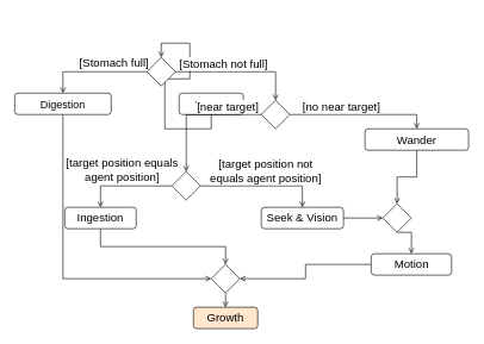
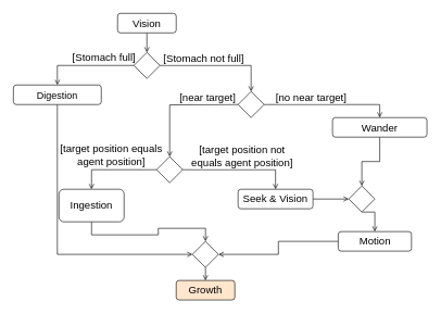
  <mxCell id="0" />
  <mxCell id="1" parent="0" />
  <mxCell id="2" style="edgeStyle=orthogonalEdgeStyle;rounded=0;orthogonalLoop=1;jettySize=auto;html=1;exitX=0.5;exitY=1;exitDx=0;exitDy=0;entryX=0.5;entryY=0;entryDx=0;entryDy=0;fontSize=16;endArrow=open;endFill=0;" edge="1" parent="1" source="3" target="8"><mxGeometry relative="1" as="geometry" /></mxCell>
- <mxCell id="3" value="&lt;font style=&quot;font-size: 16px;&quot;&gt;Vision&lt;/font&gt;" style="rounded=1;whiteSpace=wrap;html=1;verticalAlign=middle;" vertex="1" parent="1"><mxGeometry x="250" y="130" width="90" height="30" as="geometry" /></mxCell>
+ <mxCell id="3" value="&lt;font style=&quot;font-size: 16px;&quot;&gt;Vision&lt;/font&gt;" style="rounded=1;whiteSpace=wrap;html=1;verticalAlign=middle;" vertex="1" parent="1"><mxGeometry x="180" y="20" width="90" height="30" as="geometry" /></mxCell>
  <mxCell id="4" style="edgeStyle=orthogonalEdgeStyle;rounded=0;orthogonalLoop=1;jettySize=auto;html=1;exitX=0;exitY=0.5;exitDx=0;exitDy=0;entryX=0.5;entryY=0;entryDx=0;entryDy=0;fontSize=16;endArrow=open;endFill=0;" edge="1" parent="1" source="8" target="10"><mxGeometry relative="1" as="geometry" /></mxCell>
  <mxCell id="5" value="[Stomach full]" style="edgeLabel;html=1;align=center;verticalAlign=middle;resizable=0;points=[];fontSize=16;" vertex="1" connectable="0" parent="4"><mxGeometry x="-0.418" y="4" relative="1" as="geometry"><mxPoint x="-4" y="-17" as="offset" /></mxGeometry></mxCell>
  <mxCell id="6" style="edgeStyle=orthogonalEdgeStyle;rounded=0;orthogonalLoop=1;jettySize=auto;html=1;exitX=1;exitY=0.5;exitDx=0;exitDy=0;entryX=0.5;entryY=0;entryDx=0;entryDy=0;fontSize=15;endArrow=open;endFill=0;" edge="1" parent="1" source="8" target="17"><mxGeometry relative="1" as="geometry"><mxPoint x="285" y="140" as="targetPoint" /></mxGeometry></mxCell>
  <mxCell id="7" value="[Stomach not full]" style="edgeLabel;html=1;align=center;verticalAlign=middle;resizable=0;points=[];fontSize=16;" vertex="1" connectable="0" parent="6"><mxGeometry x="0.153" y="3" relative="1" as="geometry"><mxPoint x="-38" y="-9" as="offset" /></mxGeometry></mxCell>
  <mxCell id="8" value="" style="rhombus;whiteSpace=wrap;html=1;" vertex="1" parent="1"><mxGeometry x="205" y="80" width="40" height="40" as="geometry" /></mxCell>
  <mxCell id="9" style="edgeStyle=orthogonalEdgeStyle;rounded=0;orthogonalLoop=1;jettySize=auto;html=1;exitX=0.5;exitY=1;exitDx=0;exitDy=0;entryX=0;entryY=0.5;entryDx=0;entryDy=0;fontSize=16;endArrow=open;endFill=0;" edge="1" parent="1" source="10" target="29"><mxGeometry relative="1" as="geometry" /></mxCell>
  <mxCell id="10" value="&lt;font style=&quot;font-size: 15px;&quot;&gt;Digestion&lt;/font&gt;" style="rounded=1;whiteSpace=wrap;html=1;verticalAlign=middle;" vertex="1" parent="1"><mxGeometry x="20" y="130" width="135" height="30" as="geometry" /></mxCell>
  <mxCell id="11" style="edgeStyle=orthogonalEdgeStyle;rounded=0;orthogonalLoop=1;jettySize=auto;html=1;exitX=0.5;exitY=1;exitDx=0;exitDy=0;entryX=0.5;entryY=0;entryDx=0;entryDy=0;fontSize=16;endArrow=open;endFill=0;" edge="1" parent="1" source="12" target="31"><mxGeometry relative="1" as="geometry" /></mxCell>
  <mxCell id="12" value="&lt;font style=&quot;font-size: 16px;&quot;&gt;Wander&lt;/font&gt;" style="rounded=1;whiteSpace=wrap;html=1;verticalAlign=middle;" vertex="1" parent="1"><mxGeometry x="510" y="180" width="145" height="30" as="geometry" /></mxCell>
  <mxCell id="13" style="edgeStyle=orthogonalEdgeStyle;rounded=0;orthogonalLoop=1;jettySize=auto;html=1;exitX=1;exitY=0.5;exitDx=0;exitDy=0;entryX=0.5;entryY=0;entryDx=0;entryDy=0;fontSize=16;endArrow=open;endFill=0;" edge="1" parent="1" source="17" target="12"><mxGeometry relative="1" as="geometry" /></mxCell>
  <mxCell id="14" value="[no near target]" style="edgeLabel;html=1;align=center;verticalAlign=middle;resizable=0;points=[];fontSize=16;" vertex="1" connectable="0" parent="13"><mxGeometry x="-0.496" relative="1" as="geometry"><mxPoint x="21" y="-12" as="offset" /></mxGeometry></mxCell>
  <mxCell id="15" style="edgeStyle=orthogonalEdgeStyle;rounded=0;orthogonalLoop=1;jettySize=auto;html=1;exitX=0;exitY=0.5;exitDx=0;exitDy=0;entryX=0.5;entryY=0;entryDx=0;entryDy=0;fontSize=16;endArrow=open;endFill=0;" edge="1" parent="1" target="22"><mxGeometry relative="1" as="geometry"><mxPoint x="365" y="160" as="sourcePoint" /><mxPoint x="265" y="180" as="targetPoint" /></mxGeometry></mxCell>
  <mxCell id="16" value="[near target]" style="edgeLabel;html=1;align=center;verticalAlign=middle;resizable=0;points=[];fontSize=16;" vertex="1" connectable="0" parent="15"><mxGeometry y="-1" relative="1" as="geometry"><mxPoint x="45" y="-11" as="offset" /></mxGeometry></mxCell>
  <mxCell id="17" value="" style="rhombus;whiteSpace=wrap;html=1;" vertex="1" parent="1"><mxGeometry x="365" y="140" width="40" height="40" as="geometry" /></mxCell>
  <mxCell id="18" style="edgeStyle=orthogonalEdgeStyle;rounded=0;orthogonalLoop=1;jettySize=auto;html=1;exitX=1;exitY=0.5;exitDx=0;exitDy=0;entryX=0.5;entryY=0;entryDx=0;entryDy=0;fontSize=16;endArrow=open;endFill=0;" edge="1" parent="1" source="22" target="24"><mxGeometry relative="1" as="geometry" /></mxCell>
  <mxCell id="19" value="&lt;div&gt;[target position not&lt;br&gt;&lt;/div&gt;&lt;div&gt;equals agent position]&lt;/div&gt;" style="edgeLabel;html=1;align=center;verticalAlign=middle;resizable=0;points=[];fontSize=16;" vertex="1" connectable="0" parent="18"><mxGeometry x="-0.498" relative="1" as="geometry"><mxPoint x="47" y="-22" as="offset" /></mxGeometry></mxCell>
  <mxCell id="20" style="edgeStyle=orthogonalEdgeStyle;rounded=0;orthogonalLoop=1;jettySize=auto;html=1;exitX=0;exitY=0.5;exitDx=0;exitDy=0;entryX=0.5;entryY=0;entryDx=0;entryDy=0;fontSize=16;endArrow=open;endFill=0;" edge="1" parent="1" source="22" target="26"><mxGeometry relative="1" as="geometry" /></mxCell>
  <mxCell id="21" value="&lt;div&gt;[target position equals&lt;br&gt;&lt;/div&gt;&lt;div&gt;agent position]&lt;/div&gt;" style="edgeLabel;html=1;align=center;verticalAlign=middle;resizable=0;points=[];fontSize=16;" vertex="1" connectable="0" parent="20"><mxGeometry x="-0.069" relative="1" as="geometry"><mxPoint x="-10" y="-24" as="offset" /></mxGeometry></mxCell>
  <mxCell id="22" value="" style="rhombus;whiteSpace=wrap;html=1;" vertex="1" parent="1"><mxGeometry x="240" y="240" width="40" height="40" as="geometry" /></mxCell>
  <mxCell id="23" style="edgeStyle=orthogonalEdgeStyle;rounded=0;orthogonalLoop=1;jettySize=auto;html=1;exitX=1;exitY=0.5;exitDx=0;exitDy=0;entryX=0;entryY=0.5;entryDx=0;entryDy=0;fontSize=16;endArrow=open;endFill=0;" edge="1" parent="1" source="24" target="31"><mxGeometry relative="1" as="geometry" /></mxCell>
  <mxCell id="24" value="&lt;font style=&quot;font-size: 16px;&quot;&gt;Seek &amp;amp; Vision&lt;/font&gt;" style="rounded=1;whiteSpace=wrap;html=1;verticalAlign=middle;" vertex="1" parent="1"><mxGeometry x="365" y="290" width="115" height="30" as="geometry" /></mxCell>
  <mxCell id="25" style="edgeStyle=orthogonalEdgeStyle;rounded=0;orthogonalLoop=1;jettySize=auto;html=1;exitX=0.5;exitY=1;exitDx=0;exitDy=0;entryX=0.5;entryY=0;entryDx=0;entryDy=0;fontSize=16;endArrow=open;endFill=0;" edge="1" parent="1" source="26" target="29"><mxGeometry relative="1" as="geometry" /></mxCell>
- <mxCell id="26" value="&lt;font style=&quot;font-size: 16px;&quot;&gt;Ingestion&lt;/font&gt;" style="rounded=1;whiteSpace=wrap;html=1;verticalAlign=middle;" vertex="1" parent="1"><mxGeometry x="90" y="290" width="100" height="30" as="geometry" /></mxCell>
+ <mxCell id="26" value="&lt;font style=&quot;font-size: 16px;&quot;&gt;Ingestion&lt;/font&gt;" style="rounded=1;whiteSpace=wrap;html=1;verticalAlign=middle;" vertex="1" parent="1"><mxGeometry x="90" y="290" width="100" height="50" as="geometry" /></mxCell>
  <mxCell id="27" value="&lt;font style=&quot;font-size: 16px;&quot;&gt;Growth&lt;/font&gt;" style="rounded=1;whiteSpace=wrap;html=1;verticalAlign=middle;fillColor=#ffe6cc;" vertex="1" parent="1"><mxGeometry x="270" y="430" width="90" height="30" as="geometry" /></mxCell>
  <mxCell id="28" style="edgeStyle=orthogonalEdgeStyle;rounded=0;orthogonalLoop=1;jettySize=auto;html=1;exitX=0.5;exitY=1;exitDx=0;exitDy=0;entryX=0.5;entryY=0;entryDx=0;entryDy=0;fontSize=16;endArrow=open;endFill=0;" edge="1" parent="1" source="29" target="27"><mxGeometry relative="1" as="geometry" /></mxCell>
  <mxCell id="29" value="" style="rhombus;whiteSpace=wrap;html=1;" vertex="1" parent="1"><mxGeometry x="295" y="370" width="40" height="40" as="geometry" /></mxCell>
  <mxCell id="30" style="edgeStyle=orthogonalEdgeStyle;rounded=0;orthogonalLoop=1;jettySize=auto;html=1;exitX=0.5;exitY=1;exitDx=0;exitDy=0;fontSize=16;endArrow=open;endFill=0;entryX=0.5;entryY=0;entryDx=0;entryDy=0;" edge="1" parent="1" source="31" target="33"><mxGeometry relative="1" as="geometry"><mxPoint x="525" y="390" as="targetPoint" /></mxGeometry></mxCell>
  <mxCell id="31" value="" style="rhombus;whiteSpace=wrap;html=1;" vertex="1" parent="1"><mxGeometry x="535" y="285" width="40" height="40" as="geometry" /></mxCell>
  <mxCell id="32" style="edgeStyle=orthogonalEdgeStyle;rounded=0;orthogonalLoop=1;jettySize=auto;html=1;exitX=0;exitY=0.5;exitDx=0;exitDy=0;entryX=1;entryY=0.5;entryDx=0;entryDy=0;fontSize=16;endArrow=open;endFill=0;" edge="1" parent="1" source="33" target="29"><mxGeometry relative="1" as="geometry" /></mxCell>
  <mxCell id="33" value="&lt;font style=&quot;font-size: 16px;&quot;&gt;Motion&lt;/font&gt;" style="rounded=1;whiteSpace=wrap;html=1;verticalAlign=middle;" vertex="1" parent="1"><mxGeometry x="518.75" y="355" width="112.5" height="30" as="geometry" /></mxCell>
